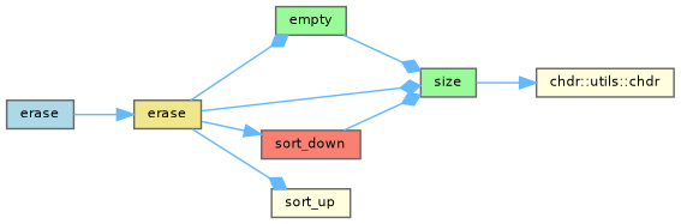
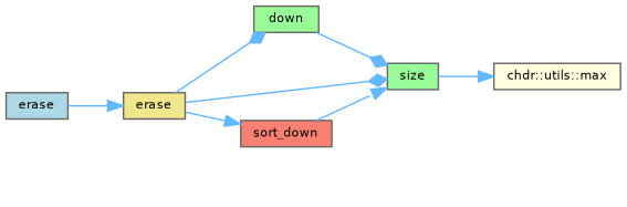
  digraph {
    rankdir=LR
    node [color=grey40 fillcolor=palegreen fontname=Helvetica fontsize=8 shape=box style=filled]
    edge [arrowhead=diamond color=steelblue1 fontname=Helvetica fontsize=8 labelfontname=Helvetica labelfontsize=8 style=solid]
    n1 [color=gray40 fillcolor=lightblue fontcolor=black height=0.2 label=erase width=0.4]
    n2 [fillcolor=khaki height=0.2 label=erase width=0.4]
-   n3 [height=0.2 label=empty width=0.4]
+   n3 [height=0.2 label=down width=0.4]
    n4 [height=0.2 label=size width=0.4]
    n5 [fillcolor=salmon height=0.2 label=sort_down width=0.4]
-   n6 [fillcolor=lightyellow height=0.2 label=sort_up width=0.4]
-   n7 [fillcolor=lightyellow height=0.2 label="chdr::utils::chdr" width=0.4]
+   n7 [fillcolor=lightyellow height=0.2 label="chdr::utils::max" width=0.4]
    n1 -> n2 [arrowhead=normal]
    n2 -> n3
    n2 -> n4
    n2 -> n5 [arrowhead=normal]
-   n2 -> n6
    n3 -> n4
    n4 -> n7 [arrowhead=normal]
-   n5 -> n4
+   n5 -> n4 [arrowhead=normal]
  }
